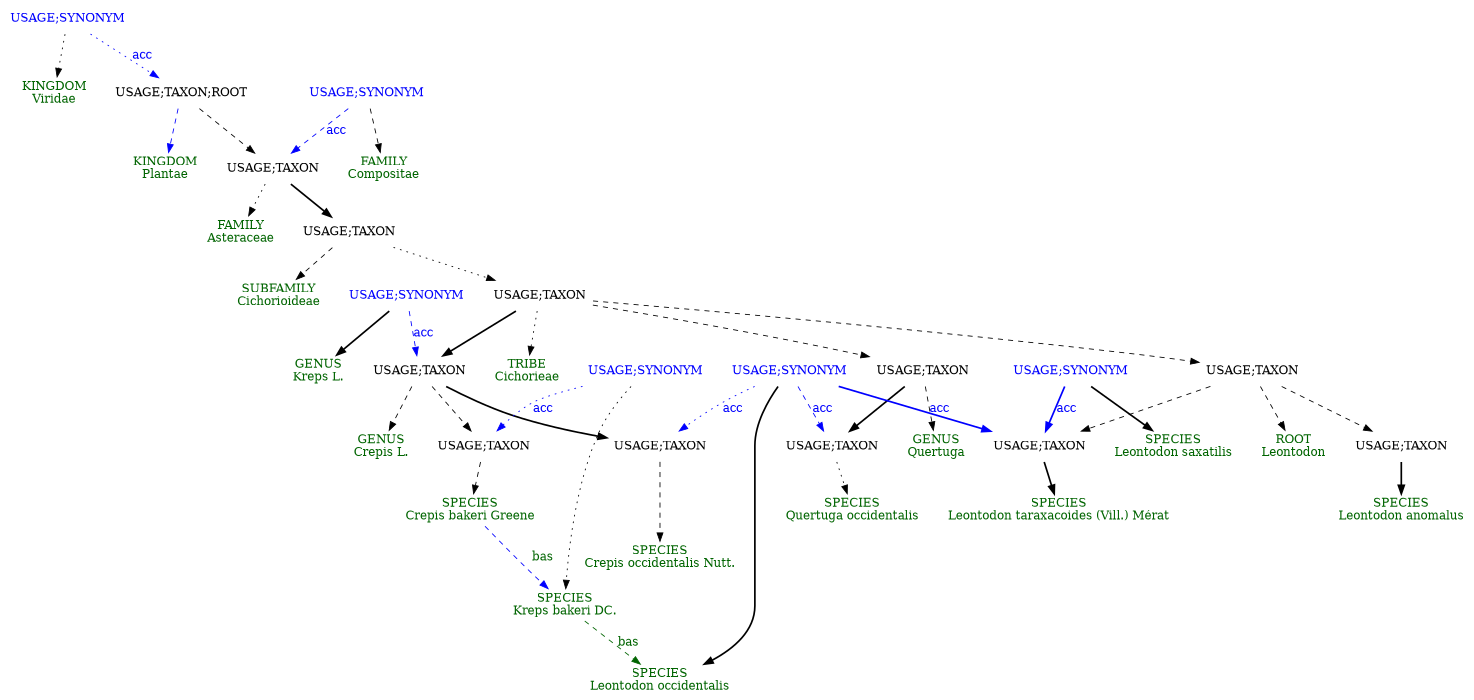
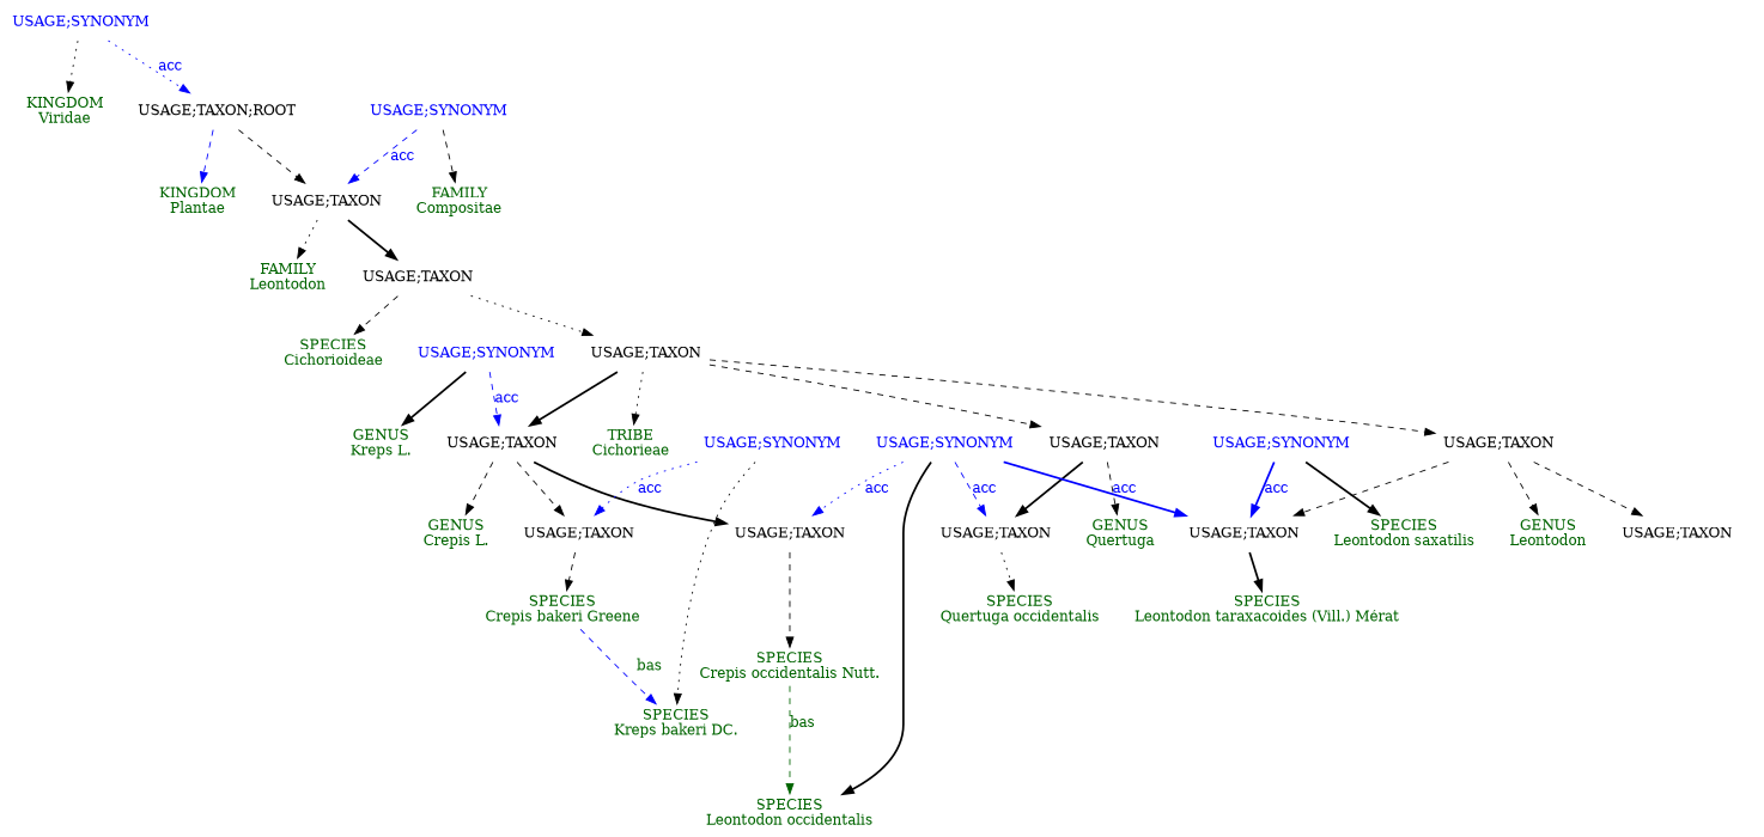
  digraph {
    node [fontcolor=darkgreen shape=plaintext]
    edge [style=dashed]
    n1 [label="KINGDOM\nViridae"]
    n2 [fontcolor=blue label="USAGE;SYNONYM"]
    n3 [label="USAGE;TAXON;ROOT" fontcolor=""]
    n4 [label="KINGDOM\nPlantae"]
    n5 [label="USAGE;TAXON" fontcolor=""]
-   n6 [label="FAMILY\nAsteraceae"]
+   n6 [label="FAMILY\nLeontodon"]
    n7 [label="USAGE;TAXON" fontcolor=""]
-   n8 [label="SUBFAMILY\nCichorioideae"]
+   n8 [label="SPECIES\nCichorioideae"]
    n9 [label="USAGE;TAXON" fontcolor=""]
    n10 [label="TRIBE\nCichorieae"]
    n11 [label="USAGE;TAXON" fontcolor=""]
    n12 [label="USAGE;TAXON" fontcolor=""]
    n13 [label="USAGE;TAXON" fontcolor=""]
    n14 [label="FAMILY\nCompositae"]
    n15 [fontcolor=blue label="USAGE;SYNONYM"]
    n16 [label="GENUS\nQuertuga"]
    n17 [label="USAGE;TAXON" fontcolor=""]
    n18 [label="GENUS\nCrepis L."]
    n19 [label="USAGE;TAXON" fontcolor=""]
    n20 [label="USAGE;TAXON" fontcolor=""]
-   n21 [label="ROOT\nLeontodon"]
+   n21 [label="GENUS\nLeontodon"]
    n22 [label="USAGE;TAXON" fontcolor=""]
    n23 [label="USAGE;TAXON" fontcolor=""]
    n24 [label="SPECIES\nQuertuga occidentalis"]
    n25 [label="SPECIES\nCrepis occidentalis Nutt."]
    n26 [label="SPECIES\nCrepis bakeri Greene"]
    n27 [label="SPECIES\nLeontodon taraxacoides (Vill.) Mérat"]
-   n28 [label="SPECIES\nLeontodon anomalus"]
    n29 [label="SPECIES\nLeontodon occidentalis"]
    n30 [label="SPECIES\nKreps bakeri DC."]
    n31 [label="GENUS\nKreps L."]
    n32 [fontcolor=blue label="USAGE;SYNONYM"]
    n33 [fontcolor=blue label="USAGE;SYNONYM"]
    n34 [fontcolor=blue label="USAGE;SYNONYM"]
    n35 [label="SPECIES\nLeontodon saxatilis"]
    n36 [fontcolor=blue label="USAGE;SYNONYM"]
    n2 -> n1 [style=dotted]
    n2 -> n3 [color=blue fontcolor=blue label=acc style=dotted]
    n3 -> n4 [color=blue]
    n3 -> n5
    n5 -> n6 [style=dotted]
    n5 -> n7 [style=bold]
    n7 -> n8
    n7 -> n9 [style=dotted]
    n9 -> n10 [style=dotted]
    n9 -> n11
    n9 -> n12 [style=bold]
    n9 -> n13
    n11 -> n16
    n11 -> n17 [style=bold]
    n12 -> n18
    n12 -> n19 [style=bold]
    n12 -> n20
    n13 -> n21
    n13 -> n22
    n13 -> n23
    n15 -> n5 [color=blue fontcolor=blue label=acc]
    n15 -> n14
    n17 -> n24 [style=dotted]
    n19 -> n25
    n20 -> n26
    n22 -> n27 [style=bold]
-   n23 -> n28 [style=bold]
-   n30 -> n29 [color=darkgreen fontcolor=darkgreen label=bas]
+   n25 -> n29 [color=darkgreen fontcolor=darkgreen label=bas]
    n26 -> n30 [color=blue fontcolor=darkgreen label=bas]
    n32 -> n12 [color=blue fontcolor=blue label=acc]
    n32 -> n31 [style=bold]
    n33 -> n20 [color=blue fontcolor=blue label=acc style=dotted]
    n33 -> n30 [style=dotted]
    n34 -> n17 [color=blue fontcolor=blue label=acc]
    n34 -> n19 [color=blue fontcolor=blue label=acc style=dotted]
    n34 -> n22 [color=blue fontcolor=blue label=acc style=bold]
    n34 -> n29 [style=bold]
    n36 -> n22 [color=blue fontcolor=blue label=acc style=bold]
    n36 -> n35 [style=bold]
  }
